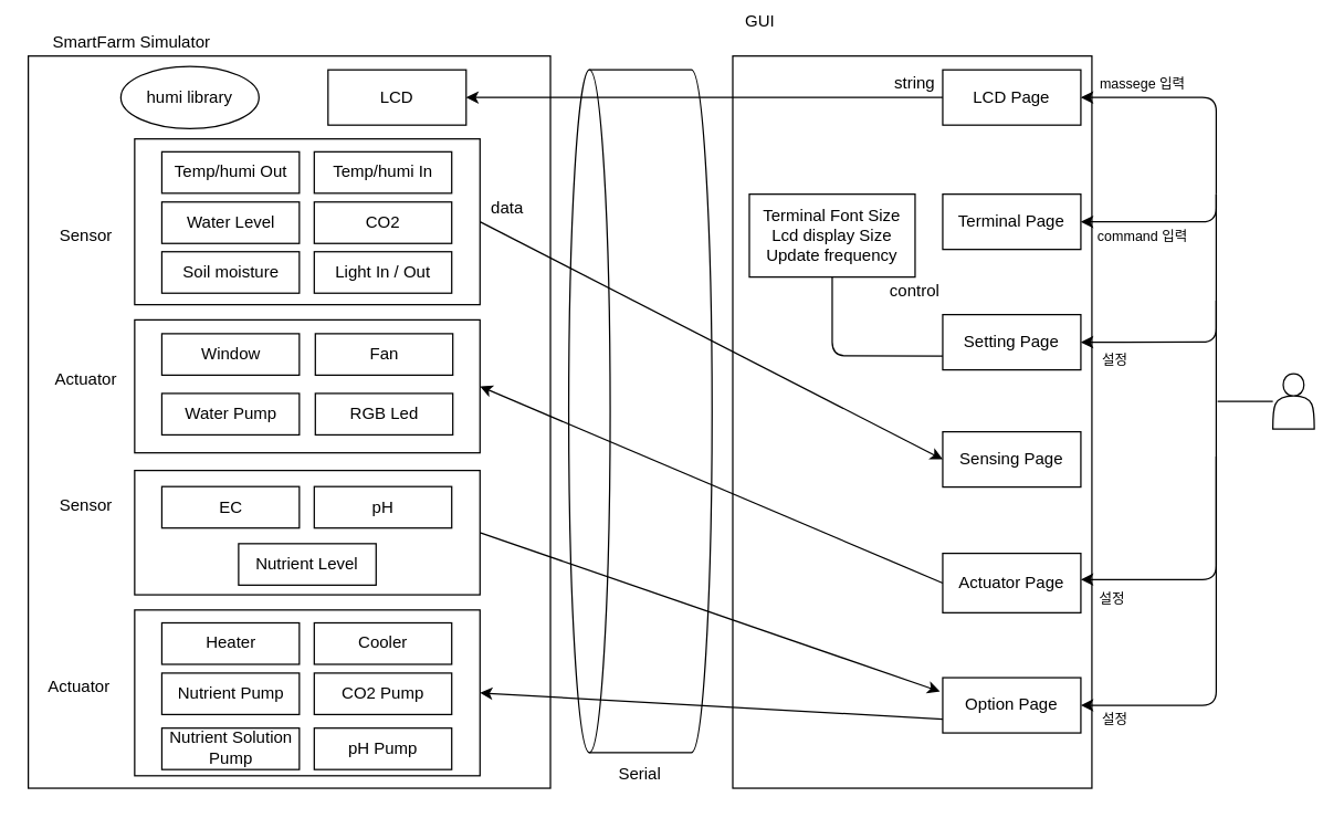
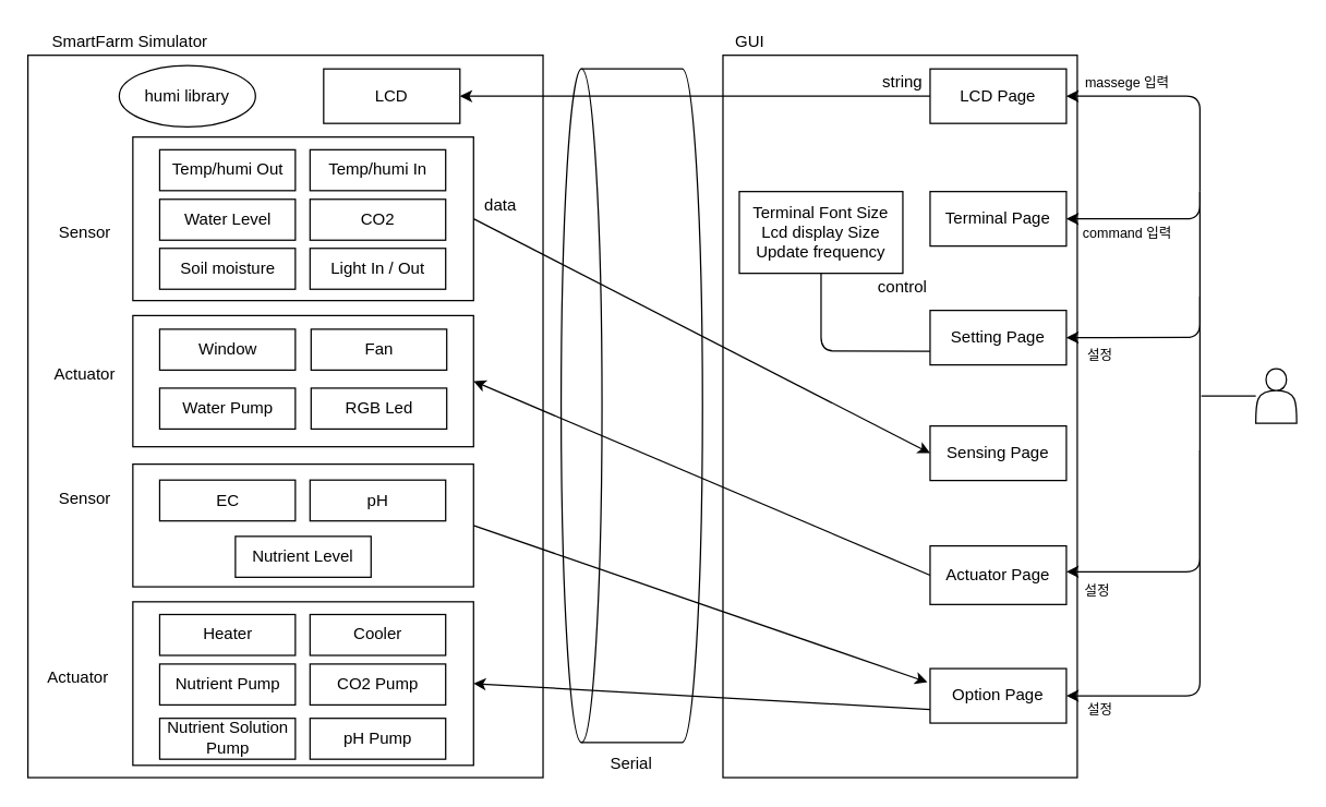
  <mxCell id="0" />
  <mxCell id="1" value="틀" parent="0" />
  <mxCell id="2" value="" style="rounded=0;whiteSpace=wrap;html=1;" parent="1" vertex="1"><mxGeometry x="20" y="40" width="378" height="530" as="geometry" /></mxCell>
  <mxCell id="3" value="Serial" style="text;html=1;strokeColor=none;fillColor=none;align=center;verticalAlign=middle;whiteSpace=wrap;rounded=0;" parent="1" vertex="1"><mxGeometry x="443.13" y="550" width="40" height="20" as="geometry" /></mxCell>
  <mxCell id="4" value="" style="rounded=0;whiteSpace=wrap;html=1;" parent="1" vertex="1"><mxGeometry x="530" y="40" width="260" height="530" as="geometry" /></mxCell>
  <mxCell id="5" value="LCD Page" style="rounded=0;whiteSpace=wrap;html=1;" parent="1" vertex="1"><mxGeometry x="682" y="50" width="100" height="40" as="geometry" /></mxCell>
- <mxCell id="6" value="GUI" style="text;html=1;strokeColor=none;fillColor=none;align=center;verticalAlign=middle;whiteSpace=wrap;rounded=0;" parent="1" vertex="1"><mxGeometry x="530" y="5" width="40" height="20" as="geometry" /></mxCell>
+ <mxCell id="6" value="GUI" style="text;html=1;strokeColor=none;fillColor=none;align=center;verticalAlign=middle;whiteSpace=wrap;rounded=0;" parent="1" vertex="1"><mxGeometry x="530" y="20" width="40" height="20" as="geometry" /></mxCell>
  <mxCell id="7" value="&lt;font style=&quot;font-size: 10px&quot;&gt;massege 입력&lt;/font&gt;" style="text;html=1;strokeColor=none;fillColor=none;align=center;verticalAlign=middle;whiteSpace=wrap;rounded=0;" parent="1" vertex="1"><mxGeometry x="792" y="50" width="70" height="20" as="geometry" /></mxCell>
  <mxCell id="8" value="Actuator Page" style="rounded=0;whiteSpace=wrap;html=1;" parent="1" vertex="1"><mxGeometry x="682" y="400" width="100" height="43" as="geometry" /></mxCell>
  <mxCell id="9" value="Sensing Page" style="rounded=0;whiteSpace=wrap;html=1;" parent="1" vertex="1"><mxGeometry x="682" y="312" width="100" height="40" as="geometry" /></mxCell>
  <mxCell id="10" value="Setting Page" style="rounded=0;whiteSpace=wrap;html=1;" parent="1" vertex="1"><mxGeometry x="682" y="227.19" width="100" height="40" as="geometry" /></mxCell>
  <mxCell id="11" value="Terminal Page" style="rounded=0;whiteSpace=wrap;html=1;" parent="1" vertex="1"><mxGeometry x="682" y="140" width="100" height="40" as="geometry" /></mxCell>
  <mxCell id="12" value="&lt;font style=&quot;font-size: 10px&quot;&gt;command 입력&lt;/font&gt;" style="text;html=1;strokeColor=none;fillColor=none;align=center;verticalAlign=middle;whiteSpace=wrap;rounded=0;" parent="1" vertex="1"><mxGeometry x="792" y="160" width="70" height="20" as="geometry" /></mxCell>
  <mxCell id="13" value="" style="shape=actor;whiteSpace=wrap;html=1;" parent="1" vertex="1"><mxGeometry x="921" y="270" width="30" height="40" as="geometry" /></mxCell>
  <mxCell id="14" value="&lt;font style=&quot;font-size: 10px&quot;&gt;설정&lt;/font&gt;" style="text;html=1;strokeColor=none;fillColor=none;align=center;verticalAlign=middle;whiteSpace=wrap;rounded=0;" parent="1" vertex="1"><mxGeometry x="792" y="250" width="30" height="20" as="geometry" /></mxCell>
  <mxCell id="15" value="SmartFarm Simulator" style="text;html=1;strokeColor=none;fillColor=none;align=center;verticalAlign=middle;whiteSpace=wrap;rounded=0;" parent="1" vertex="1"><mxGeometry x="30" y="20" width="130" height="20" as="geometry" /></mxCell>
  <mxCell id="16" value="LCD" style="rounded=0;whiteSpace=wrap;html=1;" parent="1" vertex="1"><mxGeometry x="237" y="50" width="100" height="40" as="geometry" /></mxCell>
  <mxCell id="17" style="edgeStyle=orthogonalEdgeStyle;rounded=0;orthogonalLoop=1;jettySize=auto;html=1;exitX=0.5;exitY=1;exitDx=0;exitDy=0;" parent="1" source="14" target="14" edge="1"><mxGeometry relative="1" as="geometry" /></mxCell>
  <mxCell id="18" value="&lt;font style=&quot;font-size: 10px&quot;&gt;설정&lt;/font&gt;" style="text;html=1;strokeColor=none;fillColor=none;align=center;verticalAlign=middle;whiteSpace=wrap;rounded=0;" parent="1" vertex="1"><mxGeometry x="790" y="423" width="30" height="20" as="geometry" /></mxCell>
  <mxCell id="19" value="" style="endArrow=none;html=1;" parent="1" target="13" edge="1"><mxGeometry width="50" height="50" relative="1" as="geometry"><mxPoint x="881" y="290" as="sourcePoint" /><mxPoint x="863" y="130" as="targetPoint" /></mxGeometry></mxCell>
  <mxCell id="20" value="" style="endArrow=classic;html=1;" parent="1" target="5" edge="1"><mxGeometry width="50" height="50" relative="1" as="geometry"><mxPoint x="880" y="140" as="sourcePoint" /><mxPoint x="872" y="130" as="targetPoint" /><Array as="points"><mxPoint x="880" y="70" /></Array></mxGeometry></mxCell>
  <mxCell id="21" value="" style="endArrow=classic;html=1;entryX=1;entryY=0.5;entryDx=0;entryDy=0;" parent="1" target="11" edge="1"><mxGeometry width="50" height="50" relative="1" as="geometry"><mxPoint x="880" y="140" as="sourcePoint" /><mxPoint x="872" y="130" as="targetPoint" /><Array as="points"><mxPoint x="880" y="160" /></Array></mxGeometry></mxCell>
  <mxCell id="22" value="" style="endArrow=classic;html=1;entryX=1;entryY=0.5;entryDx=0;entryDy=0;" parent="1" target="10" edge="1"><mxGeometry width="50" height="50" relative="1" as="geometry"><mxPoint x="880" y="140" as="sourcePoint" /><mxPoint x="872" y="170" as="targetPoint" /><Array as="points"><mxPoint x="880" y="247" /></Array></mxGeometry></mxCell>
  <mxCell id="23" value="" style="endArrow=classic;html=1;entryX=1;entryY=0.5;entryDx=0;entryDy=0;" parent="1" edge="1"><mxGeometry width="50" height="50" relative="1" as="geometry"><mxPoint x="880" y="217" as="sourcePoint" /><mxPoint x="782" y="419" as="targetPoint" /><Array as="points"><mxPoint x="880" y="419" /></Array></mxGeometry></mxCell>
  <mxCell id="24" value="data" style="text;html=1;strokeColor=none;fillColor=none;align=center;verticalAlign=middle;whiteSpace=wrap;rounded=0;" parent="1" vertex="1"><mxGeometry x="347" y="140" width="40" height="20" as="geometry" /></mxCell>
  <mxCell id="25" value="" style="group" parent="1" vertex="1" connectable="0"><mxGeometry x="97" y="221" width="250" height="106.25" as="geometry" /></mxCell>
  <mxCell id="26" value="" style="rounded=0;whiteSpace=wrap;html=1;" parent="25" vertex="1"><mxGeometry y="10" width="250" height="96.25" as="geometry" /></mxCell>
  <mxCell id="27" value="Window" style="rounded=0;whiteSpace=wrap;html=1;" parent="25" vertex="1"><mxGeometry x="19.68" y="20" width="99.54" height="30" as="geometry" /></mxCell>
  <mxCell id="28" value="Fan" style="rounded=0;whiteSpace=wrap;html=1;" parent="25" vertex="1"><mxGeometry x="130.787" y="20" width="99.537" height="30" as="geometry" /></mxCell>
  <mxCell id="29" value="Water Pump" style="rounded=0;whiteSpace=wrap;html=1;" parent="25" vertex="1"><mxGeometry x="19.676" y="63.24" width="99.537" height="30" as="geometry" /></mxCell>
  <mxCell id="30" value="RGB Led" style="rounded=0;whiteSpace=wrap;html=1;" parent="25" vertex="1"><mxGeometry x="130.787" y="63.24" width="99.537" height="30" as="geometry" /></mxCell>
  <mxCell id="31" value="" style="group" parent="1" vertex="1" connectable="0"><mxGeometry x="77" y="110" width="270" height="110" as="geometry" /></mxCell>
  <mxCell id="32" value="" style="group" parent="31" vertex="1" connectable="0"><mxGeometry x="20" y="-10" width="250" height="120" as="geometry" /></mxCell>
  <mxCell id="33" value="" style="rounded=0;whiteSpace=wrap;html=1;" parent="32" vertex="1"><mxGeometry width="250" height="120" as="geometry" /></mxCell>
  <mxCell id="34" value="Water Level" style="rounded=0;whiteSpace=wrap;html=1;" parent="32" vertex="1"><mxGeometry x="19.676" y="45.667" width="99.537" height="30" as="geometry" /></mxCell>
  <mxCell id="35" value="CO2" style="rounded=0;whiteSpace=wrap;html=1;" parent="32" vertex="1"><mxGeometry x="129.996" y="45.667" width="99.537" height="30" as="geometry" /></mxCell>
  <mxCell id="36" value="Temp/humi Out" style="rounded=0;whiteSpace=wrap;html=1;" parent="32" vertex="1"><mxGeometry x="19.68" y="9.33" width="99.54" height="30" as="geometry" /></mxCell>
  <mxCell id="37" value="Temp/humi In" style="rounded=0;whiteSpace=wrap;html=1;" parent="32" vertex="1"><mxGeometry x="129.996" y="9.333" width="99.537" height="30" as="geometry" /></mxCell>
  <mxCell id="38" value="Soil moisture" style="rounded=0;whiteSpace=wrap;html=1;" parent="32" vertex="1"><mxGeometry x="19.676" y="81.667" width="99.537" height="30" as="geometry" /></mxCell>
  <mxCell id="39" value="Light In / Out" style="rounded=0;whiteSpace=wrap;html=1;" parent="32" vertex="1"><mxGeometry x="129.996" y="81.667" width="99.537" height="30" as="geometry" /></mxCell>
  <mxCell id="40" value="Sensor" style="text;html=1;strokeColor=none;fillColor=none;align=center;verticalAlign=middle;whiteSpace=wrap;rounded=0;" parent="1" vertex="1"><mxGeometry x="37" y="160" width="50" height="20" as="geometry" /></mxCell>
  <mxCell id="41" value="Actuator" style="text;html=1;strokeColor=none;fillColor=none;align=center;verticalAlign=middle;whiteSpace=wrap;rounded=0;" parent="1" vertex="1"><mxGeometry x="32" y="264.13" width="60" height="20" as="geometry" /></mxCell>
  <mxCell id="42" value="humi library" style="ellipse;whiteSpace=wrap;html=1;rounded=0;shadow=0;" parent="1" vertex="1"><mxGeometry x="87" y="47.5" width="100" height="45" as="geometry" /></mxCell>
  <mxCell id="43" value="" style="shape=cylinder3;whiteSpace=wrap;html=1;boundedLbl=1;backgroundOutline=1;size=15;rounded=0;shadow=0;rotation=-90;" parent="1" vertex="1"><mxGeometry x="216.02" y="245.25" width="494.23" height="103.75" as="geometry" /></mxCell>
  <mxCell id="44" value="string" style="text;html=1;strokeColor=none;fillColor=none;align=center;verticalAlign=middle;whiteSpace=wrap;rounded=0;" parent="1" vertex="1"><mxGeometry x="642" y="50" width="40" height="20" as="geometry" /></mxCell>
  <mxCell id="45" value="" style="endArrow=classic;html=1;exitX=0;exitY=0.5;exitDx=0;exitDy=0;entryX=1;entryY=0.5;entryDx=0;entryDy=0;" parent="1" source="8" target="26" edge="1"><mxGeometry width="50" height="50" relative="1" as="geometry"><mxPoint x="700" y="220.005" as="sourcePoint" /><mxPoint x="370" y="210" as="targetPoint" /></mxGeometry></mxCell>
  <mxCell id="46" value="" style="endArrow=classic;html=1;exitX=1;exitY=0.5;exitDx=0;exitDy=0;" parent="1" source="33" edge="1"><mxGeometry width="50" height="50" relative="1" as="geometry"><mxPoint x="380" y="360" as="sourcePoint" /><mxPoint x="682" y="332" as="targetPoint" /></mxGeometry></mxCell>
  <mxCell id="47" value="" style="endArrow=classic;html=1;entryX=1;entryY=0.5;entryDx=0;entryDy=0;" parent="1" source="5" target="16" edge="1"><mxGeometry width="50" height="50" relative="1" as="geometry"><mxPoint x="380" y="130" as="sourcePoint" /><mxPoint x="430" y="80" as="targetPoint" /></mxGeometry></mxCell>
  <mxCell id="48" value="control" style="text;html=1;strokeColor=none;fillColor=none;align=center;verticalAlign=middle;whiteSpace=wrap;rounded=0;" parent="1" vertex="1"><mxGeometry x="642" y="200" width="40" height="20" as="geometry" /></mxCell>
  <mxCell id="49" value="Terminal Font Size&lt;br&gt;Lcd display Size&lt;br&gt;Update frequency" style="rounded=0;whiteSpace=wrap;html=1;shadow=0;" parent="1" vertex="1"><mxGeometry x="542" y="140" width="120" height="60" as="geometry" /></mxCell>
  <mxCell id="50" value="" style="endArrow=none;html=1;entryX=0;entryY=0.75;entryDx=0;entryDy=0;" parent="1" source="49" target="10" edge="1"><mxGeometry width="50" height="50" relative="1" as="geometry"><mxPoint x="472" y="210" as="sourcePoint" /><mxPoint x="522" y="160" as="targetPoint" /><Array as="points"><mxPoint x="602" y="257" /></Array></mxGeometry></mxCell>
  <mxCell id="51" value="Option Page" style="rounded=0;whiteSpace=wrap;html=1;" parent="1" vertex="1"><mxGeometry x="682" y="490" width="100" height="40" as="geometry" /></mxCell>
  <mxCell id="52" value="" style="group" parent="1" vertex="1" connectable="0"><mxGeometry x="77" y="400" width="270" height="110" as="geometry" /></mxCell>
  <mxCell id="53" value="" style="group" parent="52" vertex="1" connectable="0"><mxGeometry x="20" y="41" width="250" height="120" as="geometry" /></mxCell>
  <mxCell id="54" value="" style="rounded=0;whiteSpace=wrap;html=1;" parent="53" vertex="1"><mxGeometry width="250" height="120" as="geometry" /></mxCell>
  <mxCell id="55" value="Nutrient Pump" style="rounded=0;whiteSpace=wrap;html=1;" parent="53" vertex="1"><mxGeometry x="19.676" y="45.667" width="99.537" height="30" as="geometry" /></mxCell>
  <mxCell id="56" value="CO2 Pump" style="rounded=0;whiteSpace=wrap;html=1;" parent="53" vertex="1"><mxGeometry x="129.996" y="45.667" width="99.537" height="30" as="geometry" /></mxCell>
  <mxCell id="57" value="Heater" style="rounded=0;whiteSpace=wrap;html=1;" parent="53" vertex="1"><mxGeometry x="19.68" y="9.33" width="99.54" height="30" as="geometry" /></mxCell>
  <mxCell id="58" value="Cooler" style="rounded=0;whiteSpace=wrap;html=1;" parent="53" vertex="1"><mxGeometry x="129.996" y="9.333" width="99.537" height="30" as="geometry" /></mxCell>
  <mxCell id="59" value="pH Pump" style="rounded=0;whiteSpace=wrap;html=1;" parent="53" vertex="1"><mxGeometry x="129.996" y="85.503" width="99.537" height="30" as="geometry" /></mxCell>
  <mxCell id="60" value="Nutrient Solution Pump" style="rounded=0;whiteSpace=wrap;html=1;" vertex="1" parent="53"><mxGeometry x="19.686" y="85.497" width="99.537" height="30" as="geometry" /></mxCell>
  <mxCell id="61" value="Sensor" style="text;html=1;strokeColor=none;fillColor=none;align=center;verticalAlign=middle;whiteSpace=wrap;rounded=0;" parent="1" vertex="1"><mxGeometry x="37" y="356" width="50" height="20" as="geometry" /></mxCell>
  <mxCell id="62" value="" style="rounded=0;whiteSpace=wrap;html=1;" parent="1" vertex="1"><mxGeometry x="97" y="340" width="250" height="90" as="geometry" /></mxCell>
  <mxCell id="63" value="EC" style="rounded=0;whiteSpace=wrap;html=1;" parent="1" vertex="1"><mxGeometry x="116.676" y="351.667" width="99.537" height="30" as="geometry" /></mxCell>
  <mxCell id="64" value="pH" style="rounded=0;whiteSpace=wrap;html=1;" parent="1" vertex="1"><mxGeometry x="226.996" y="351.667" width="99.537" height="30" as="geometry" /></mxCell>
  <mxCell id="65" value="Actuator" style="text;html=1;strokeColor=none;fillColor=none;align=center;verticalAlign=middle;whiteSpace=wrap;rounded=0;" parent="1" vertex="1"><mxGeometry x="27" y="487" width="60" height="20" as="geometry" /></mxCell>
  <mxCell id="66" value="" style="endArrow=classic;html=1;entryX=1;entryY=0.5;entryDx=0;entryDy=0;" parent="1" target="51" edge="1"><mxGeometry width="50" height="50" relative="1" as="geometry"><mxPoint x="880" y="330" as="sourcePoint" /><mxPoint x="792" y="342" as="targetPoint" /><Array as="points"><mxPoint x="880" y="510" /></Array></mxGeometry></mxCell>
  <mxCell id="67" value="&lt;font style=&quot;font-size: 10px&quot;&gt;설정&lt;/font&gt;" style="text;html=1;strokeColor=none;fillColor=none;align=center;verticalAlign=middle;whiteSpace=wrap;rounded=0;" parent="1" vertex="1"><mxGeometry x="792" y="510" width="30" height="20" as="geometry" /></mxCell>
  <mxCell id="68" value="" style="endArrow=classic;html=1;exitX=0;exitY=0.75;exitDx=0;exitDy=0;entryX=1;entryY=0.5;entryDx=0;entryDy=0;" parent="1" source="51" target="54" edge="1"><mxGeometry width="50" height="50" relative="1" as="geometry"><mxPoint x="692" y="431.5" as="sourcePoint" /><mxPoint x="357" y="289.125" as="targetPoint" /></mxGeometry></mxCell>
  <mxCell id="69" value="" style="endArrow=classic;html=1;exitX=1;exitY=0.5;exitDx=0;exitDy=0;" parent="1" source="62" edge="1"><mxGeometry width="50" height="50" relative="1" as="geometry"><mxPoint x="357" y="170" as="sourcePoint" /><mxPoint x="680" y="500" as="targetPoint" /></mxGeometry></mxCell>
  <mxCell id="70" value="Nutrient Level" style="rounded=0;whiteSpace=wrap;html=1;" vertex="1" parent="1"><mxGeometry x="172.236" y="392.997" width="99.537" height="30" as="geometry" /></mxCell>
